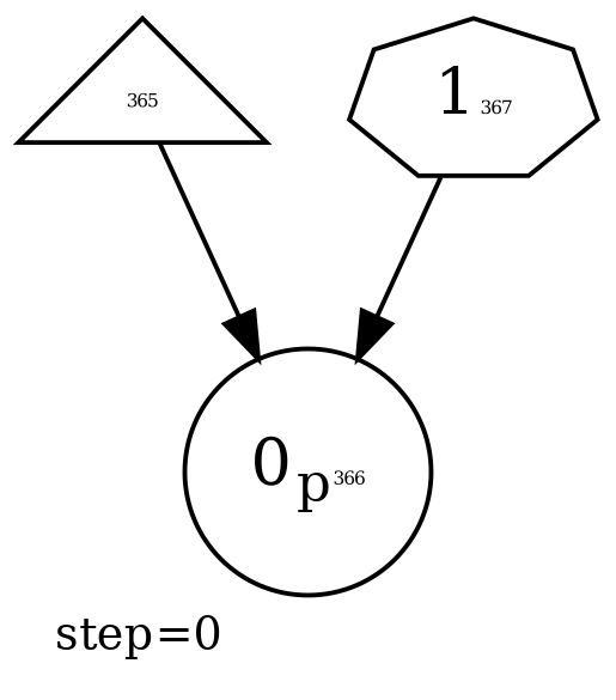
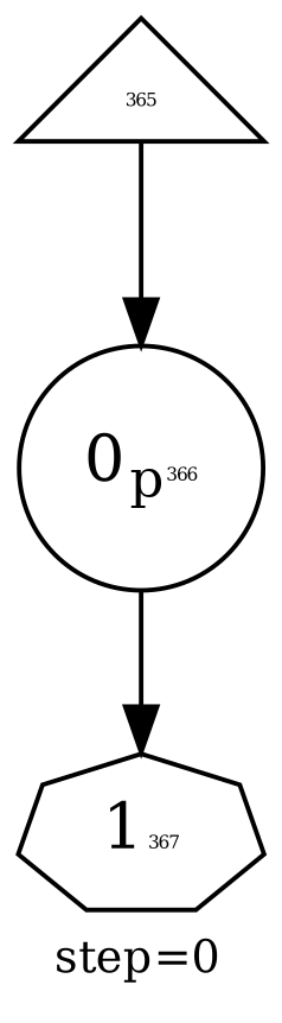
  digraph {
    fontsize=10
    label="step=0"
    labeljust=left
    labelloc=bottom
    node [color=black labelfontcolor=black peripheries=1]
    edge [color=black]
    n1 [label=<<FONT POINT-SIZE='4'>365</FONT>> shape=triangle]
    n2 [label=<0<SUB>p</SUB><FONT POINT-SIZE='4'>366</FONT>> shape=circle]
    n3 [label=<1<FONT POINT-SIZE='4'>367</FONT>> shape=septagon labelfontcolor=""]
    n1 -> n2
-   n3 -> n2
+   n2 -> n3
  }
